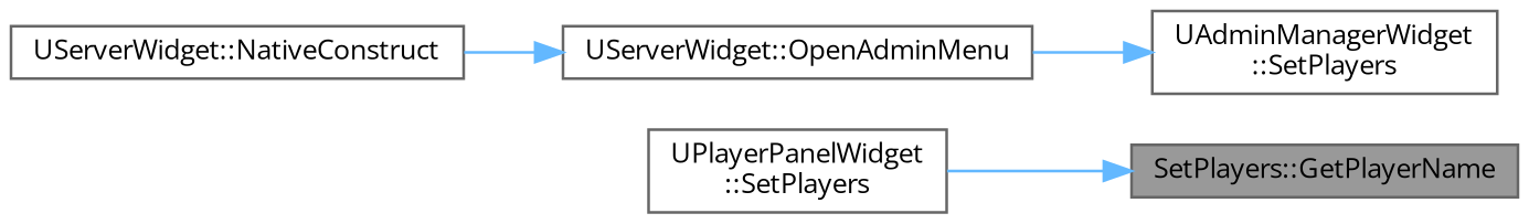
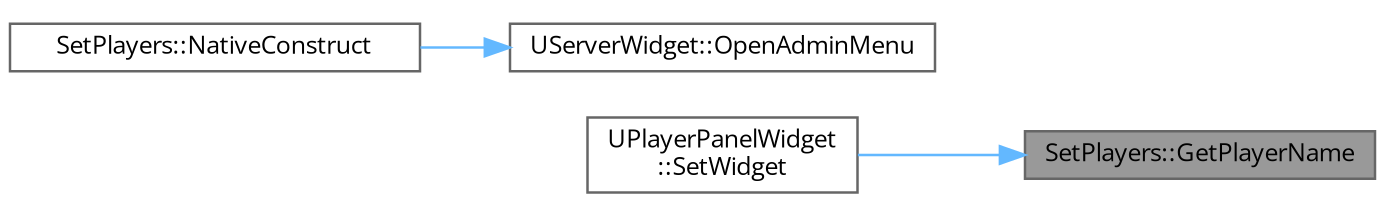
  digraph {
    fontname="Open Sans"
    rankdir=RL
    node [color=grey40 fillcolor=white fontname="Open Sans" fontsize=10 shape=box style=filled]
    edge [color=steelblue1 dir=back fontname="Open Sans" fontsize=10 labelfontname=Helvetica labelfontsize=10 style=solid]
    n1 [color=gray40 fillcolor=grey60 fontcolor=black height=0.2 label="SetPlayers::GetPlayerName" width=0.4]
-   n2 [height=0.2 label="UPlayerPanelWidget\l::SetPlayers" width=0.4]
-   n3 [height=0.2 label="UAdminManagerWidget\l::SetPlayers" width=0.4]
+   n2 [height=0.2 label="UPlayerPanelWidget\l::SetWidget" width=0.4]
    n4 [height=0.2 label="UServerWidget::OpenAdminMenu" width=0.4]
-   n5 [height=0.2 label="UServerWidget::NativeConstruct" width=0.4]
+   n5 [height=0.2 label="SetPlayers::NativeConstruct" width=0.4]
    n1 -> n2
-   n3 -> n4
    n4 -> n5
  }
